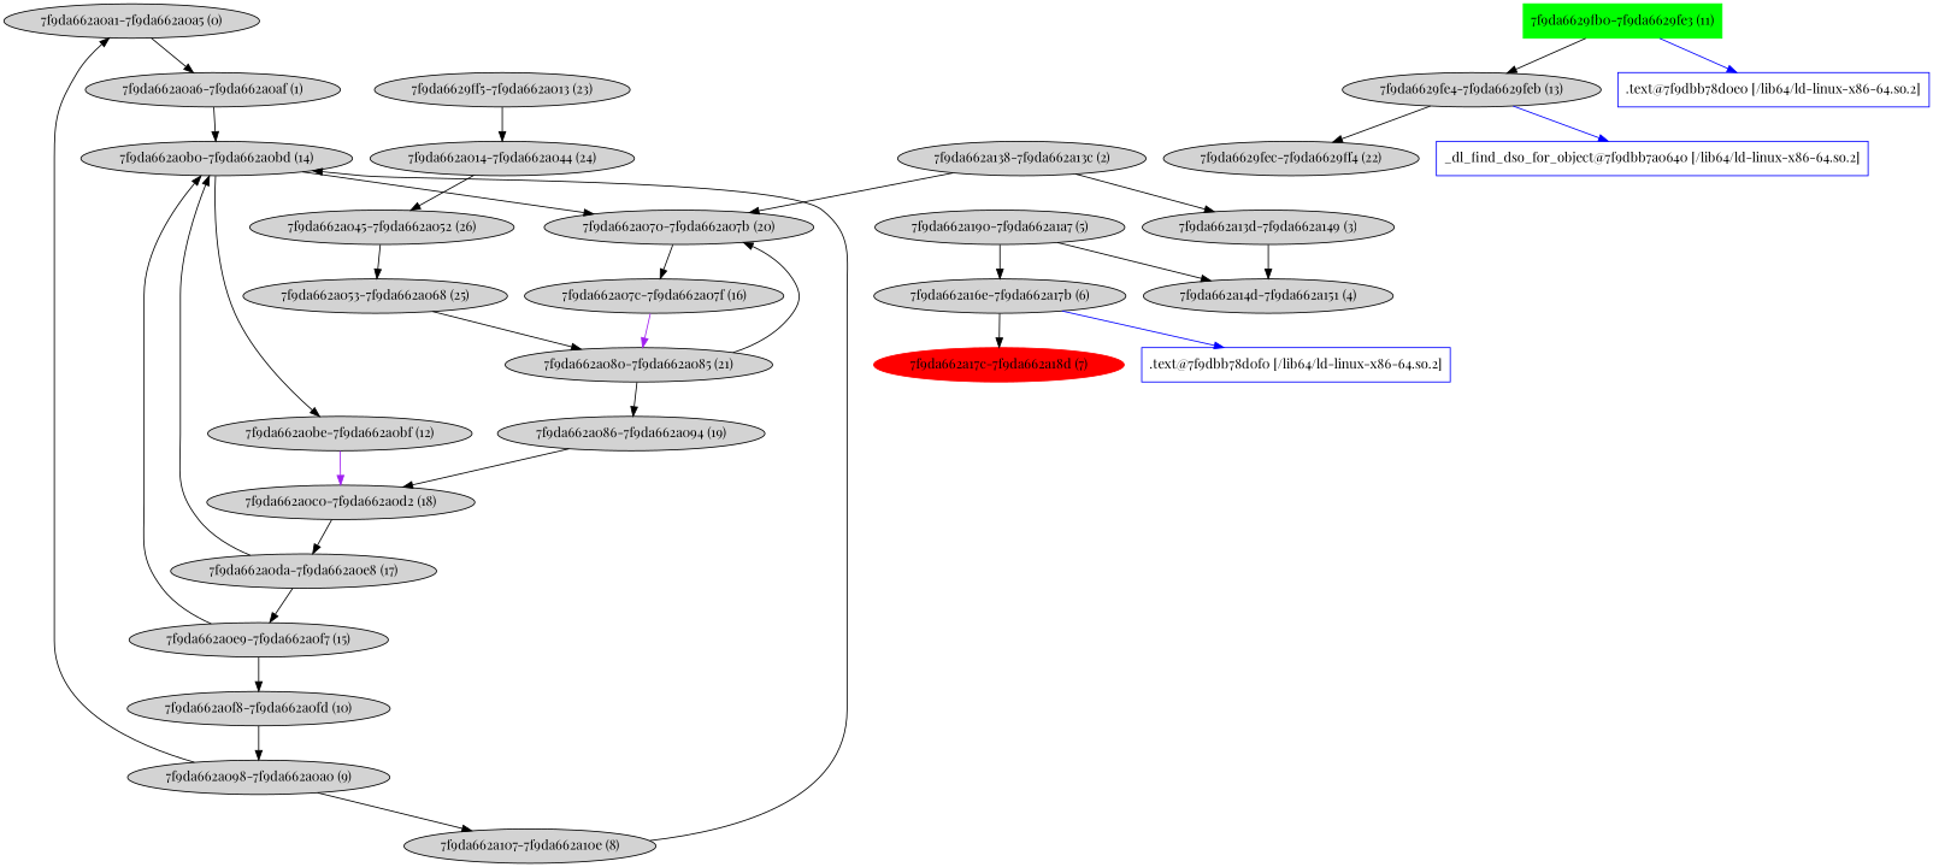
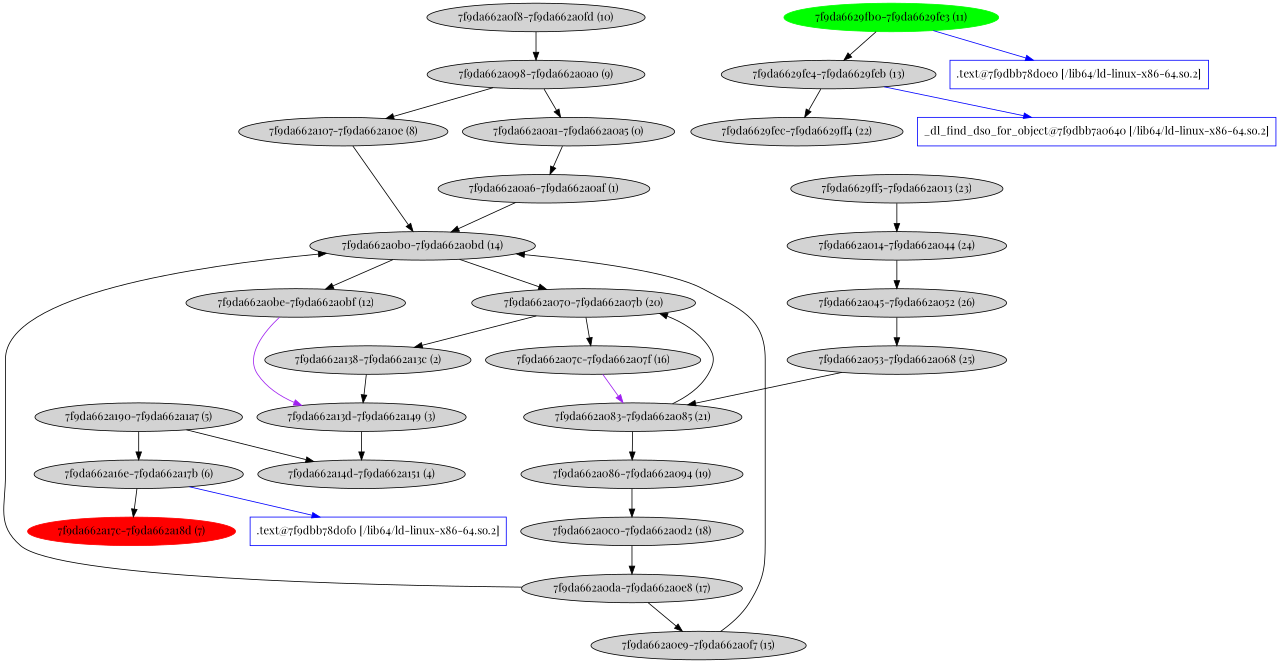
  digraph {
    fontname="Playfair Display"
    node [fontname="Playfair Display" style=filled]
    edge [fontname="Playfair Display"]
    n1 [label="7f9da662a0a1-7f9da662a0a5 (0)"]
    n2 [label="7f9da662a0a6-7f9da662a0af (1)"]
    n3 [label="7f9da662a0b0-7f9da662a0bd (14)"]
    n4 [label="7f9da662a0be-7f9da662a0bf (12)"]
    n5 [label="7f9da662a070-7f9da662a07b (20)"]
    n6 [label="7f9da662a138-7f9da662a13c (2)"]
    n7 [label="7f9da662a13d-7f9da662a149 (3)"]
    n8 [label="7f9da662a14d-7f9da662a151 (4)"]
    n9 [label="7f9da662a190-7f9da662a1a7 (5)"]
    n10 [label="7f9da662a16e-7f9da662a17b (6)"]
    n11 [color=red label="7f9da662a17c-7f9da662a18d (7)"]
    n12 [color=blue label=".text@7f9dbb78d0f0 [/lib64/ld-linux-x86-64.so.2]" shape=rectangle style=""]
    n13 [label="7f9da662a107-7f9da662a10e (8)"]
    n14 [label="7f9da662a098-7f9da662a0a0 (9)"]
    n15 [label="7f9da662a0f8-7f9da662a0fd (10)"]
-   n16 [color=green label="7f9da6629fb0-7f9da6629fe3 (11)" shape=box]
+   n16 [color=green label="7f9da6629fb0-7f9da6629fe3 (11)"]
    n17 [label="7f9da6629fe4-7f9da6629feb (13)"]
    n18 [color=blue label=".text@7f9dbb78d0e0 [/lib64/ld-linux-x86-64.so.2]" shape=rectangle style=""]
    n19 [label="7f9da6629fec-7f9da6629ff4 (22)"]
    n20 [color=blue label="_dl_find_dso_for_object@7f9dbb7a0640 [/lib64/ld-linux-x86-64.so.2]" shape=rectangle style=""]
    n21 [label="7f9da662a0c0-7f9da662a0d2 (18)"]
    n22 [label="7f9da662a0da-7f9da662a0e8 (17)"]
    n23 [label="7f9da662a07c-7f9da662a07f (16)"]
    n24 [label="7f9da662a0e9-7f9da662a0f7 (15)"]
-   n25 [label="7f9da662a080-7f9da662a085 (21)"]
+   n25 [label="7f9da662a083-7f9da662a085 (21)"]
    n26 [label="7f9da662a086-7f9da662a094 (19)"]
    n27 [label="7f9da6629ff5-7f9da662a013 (23)"]
    n28 [label="7f9da662a014-7f9da662a044 (24)"]
    n29 [label="7f9da662a045-7f9da662a052 (26)"]
    n30 [label="7f9da662a053-7f9da662a068 (25)"]
    n1 -> n2
    n2 -> n3
    n3 -> n4
    n3 -> n5
-   n4 -> n21 [color=purple]
-   n6 -> n5
+   n4 -> n7 [color=purple]
+   n5 -> n6
    n5 -> n23
    n6 -> n7
    n7 -> n8
    n9 -> n8
    n9 -> n10
    n10 -> n11
    n10 -> n12 [color=blue]
    n13 -> n3
    n14 -> n1
    n14 -> n13
    n15 -> n14
    n16 -> n17
    n16 -> n18 [color=blue]
    n17 -> n19
    n17 -> n20 [color=blue]
    n21 -> n22
    n22 -> n3
    n22 -> n24
    n23 -> n25 [color=purple]
    n24 -> n3
-   n24 -> n15
    n25 -> n5
    n25 -> n26
    n26 -> n21
    n27 -> n28
    n28 -> n29
    n29 -> n30
    n30 -> n25
  }
